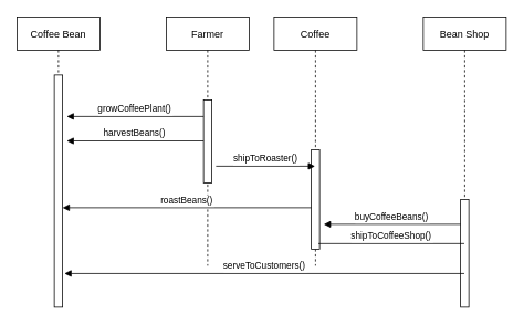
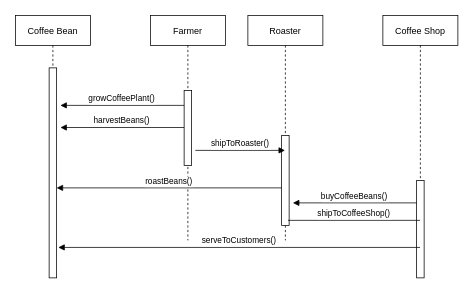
  <mxCell id="0" />
  <mxCell id="1" parent="0" />
  <mxCell id="2" value="Coffee Bean" style="shape=umlLifeline;perimeter=lifelinePerimeter;container=1;collapsible=0;recursiveResize=0;rounded=0;shadow=0;strokeWidth=1;" parent="1" vertex="1"><mxGeometry x="20" y="20" width="100" height="350" as="geometry" /></mxCell>
  <mxCell id="3" value="" style="points=[];perimeter=orthogonalPerimeter;rounded=0;shadow=0;strokeWidth=1;" parent="2" vertex="1"><mxGeometry x="45" y="70" width="10" height="280" as="geometry" /></mxCell>
  <mxCell id="4" value="Farmer" style="shape=umlLifeline;perimeter=lifelinePerimeter;container=1;collapsible=0;recursiveResize=0;rounded=0;shadow=0;strokeWidth=1;" parent="1" vertex="1"><mxGeometry x="200" y="20" width="100" height="300" as="geometry" /></mxCell>
  <mxCell id="5" value="" style="points=[];perimeter=orthogonalPerimeter;rounded=0;shadow=0;strokeWidth=1;" parent="4" vertex="1"><mxGeometry x="45" y="100" width="10" height="100" as="geometry" /></mxCell>
  <mxCell id="6" value="growCoffeePlant()" style="verticalAlign=bottom;endArrow=block;entryX=1;entryY=0;shadow=0;strokeWidth=1;" parent="1" source="5" edge="1"><mxGeometry relative="1" as="geometry"><mxPoint x="140" y="140" as="sourcePoint" /><mxPoint x="80" y="140" as="targetPoint" /></mxGeometry></mxCell>
- <mxCell id="7" value="Coffee" style="shape=umlLifeline;perimeter=lifelinePerimeter;container=1;collapsible=0;recursiveResize=0;rounded=0;shadow=0;strokeWidth=1;" vertex="1" parent="1"><mxGeometry x="330" y="20" width="100" height="300" as="geometry" /></mxCell>
+ <mxCell id="7" value="Roaster" style="shape=umlLifeline;perimeter=lifelinePerimeter;container=1;collapsible=0;recursiveResize=0;rounded=0;shadow=0;strokeWidth=1;" vertex="1" parent="1"><mxGeometry x="330" y="20" width="100" height="300" as="geometry" /></mxCell>
  <mxCell id="8" value="" style="points=[];perimeter=orthogonalPerimeter;rounded=0;shadow=0;strokeWidth=1;" vertex="1" parent="7"><mxGeometry x="45" y="160" width="10" height="120" as="geometry" /></mxCell>
- <mxCell id="9" value="Bean Shop" style="shape=umlLifeline;perimeter=lifelinePerimeter;container=1;collapsible=0;recursiveResize=0;rounded=0;shadow=0;strokeWidth=1;" vertex="1" parent="1"><mxGeometry x="510" y="20" width="100" height="350" as="geometry" /></mxCell>
+ <mxCell id="9" value="Coffee Shop" style="shape=umlLifeline;perimeter=lifelinePerimeter;container=1;collapsible=0;recursiveResize=0;rounded=0;shadow=0;strokeWidth=1;" vertex="1" parent="1"><mxGeometry x="510" y="20" width="100" height="350" as="geometry" /></mxCell>
  <mxCell id="10" value="" style="points=[];perimeter=orthogonalPerimeter;rounded=0;shadow=0;strokeWidth=1;" vertex="1" parent="9"><mxGeometry x="45" y="220" width="10" height="130" as="geometry" /></mxCell>
  <mxCell id="11" value="shipToCoffeeShop()" style="verticalAlign=bottom;endArrow=none;shadow=0;strokeWidth=1;exitX=0.536;exitY=0.911;exitDx=0;exitDy=0;exitPerimeter=0;" edge="1" parent="1" source="7" target="9"><mxGeometry relative="1" as="geometry"><mxPoint x="485" y="100" as="sourcePoint" /></mxGeometry></mxCell>
  <mxCell id="12" value="harvestBeans()" style="verticalAlign=bottom;endArrow=block;entryX=1;entryY=0;shadow=0;strokeWidth=1;" edge="1" parent="1"><mxGeometry relative="1" as="geometry"><mxPoint x="245" y="169.5" as="sourcePoint" /><mxPoint x="80" y="169.5" as="targetPoint" /></mxGeometry></mxCell>
  <mxCell id="13" value="shipToRoaster()" style="verticalAlign=bottom;endArrow=block;shadow=0;strokeWidth=1;" edge="1" parent="1" target="7"><mxGeometry relative="1" as="geometry"><mxPoint x="260" y="200" as="sourcePoint" /><mxPoint x="80" y="200" as="targetPoint" /></mxGeometry></mxCell>
  <mxCell id="14" value="roastBeans()" style="verticalAlign=bottom;endArrow=block;shadow=0;strokeWidth=1;" edge="1" parent="1" target="3"><mxGeometry relative="1" as="geometry"><mxPoint x="375" y="250" as="sourcePoint" /><mxPoint x="210" y="250" as="targetPoint" /></mxGeometry></mxCell>
  <mxCell id="15" value="serveToCustomers()" style="verticalAlign=bottom;endArrow=block;shadow=0;strokeWidth=1;entryX=1.22;entryY=0.855;entryDx=0;entryDy=0;entryPerimeter=0;" edge="1" parent="1" source="9" target="3"><mxGeometry relative="1" as="geometry"><mxPoint x="475" y="330" as="sourcePoint" /><mxPoint x="175" y="330" as="targetPoint" /></mxGeometry></mxCell>
  <mxCell id="16" value="buyCoffeeBeans()" style="verticalAlign=bottom;endArrow=block;entryX=1;entryY=0;shadow=0;strokeWidth=1;" edge="1" parent="1"><mxGeometry relative="1" as="geometry"><mxPoint x="555" y="270" as="sourcePoint" /><mxPoint x="390" y="270" as="targetPoint" /></mxGeometry></mxCell>
